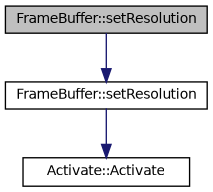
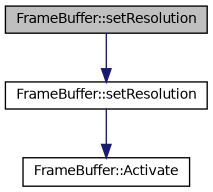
  digraph {
    rankdir=TB
    node [color=black fillcolor=white fontname=Helvetica fontsize=10 shape=record style=filled]
    edge [color=midnightblue fontname=Helvetica fontsize=10 labelfontname=Helvetica labelfontsize=10 style=solid]
    n1 [fillcolor=grey75 fontcolor=black height=0.2 label="FrameBuffer::setResolution" width=0.4]
    n2 [height=0.2 label="FrameBuffer::setResolution" width=0.4]
-   n3 [height=0.2 label="Activate::Activate" width=0.4]
+   n3 [height=0.2 label="FrameBuffer::Activate" width=0.4]
    n1 -> n2
    n2 -> n3
  }
